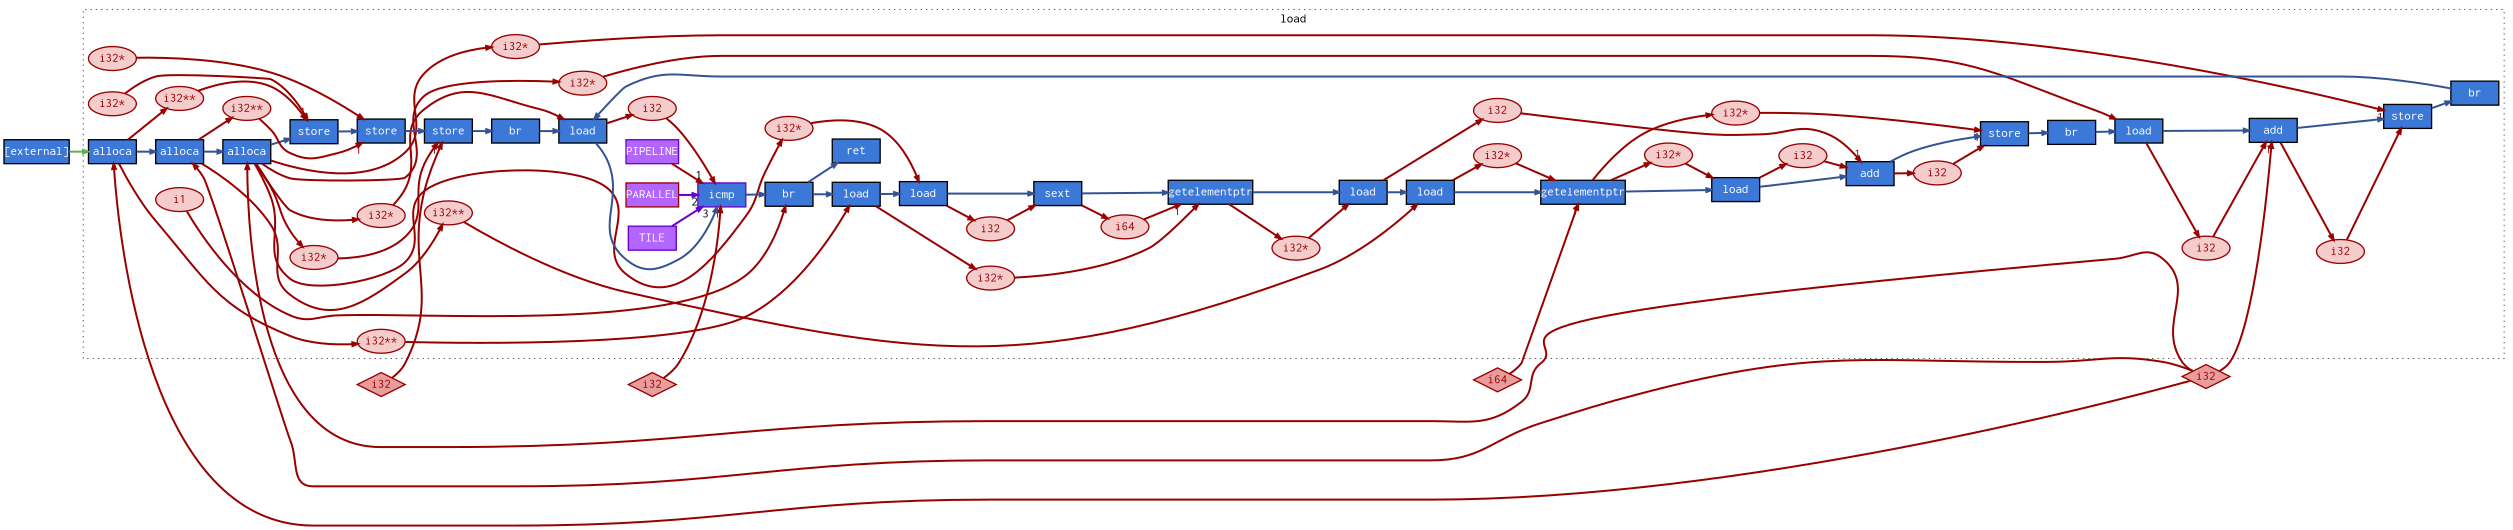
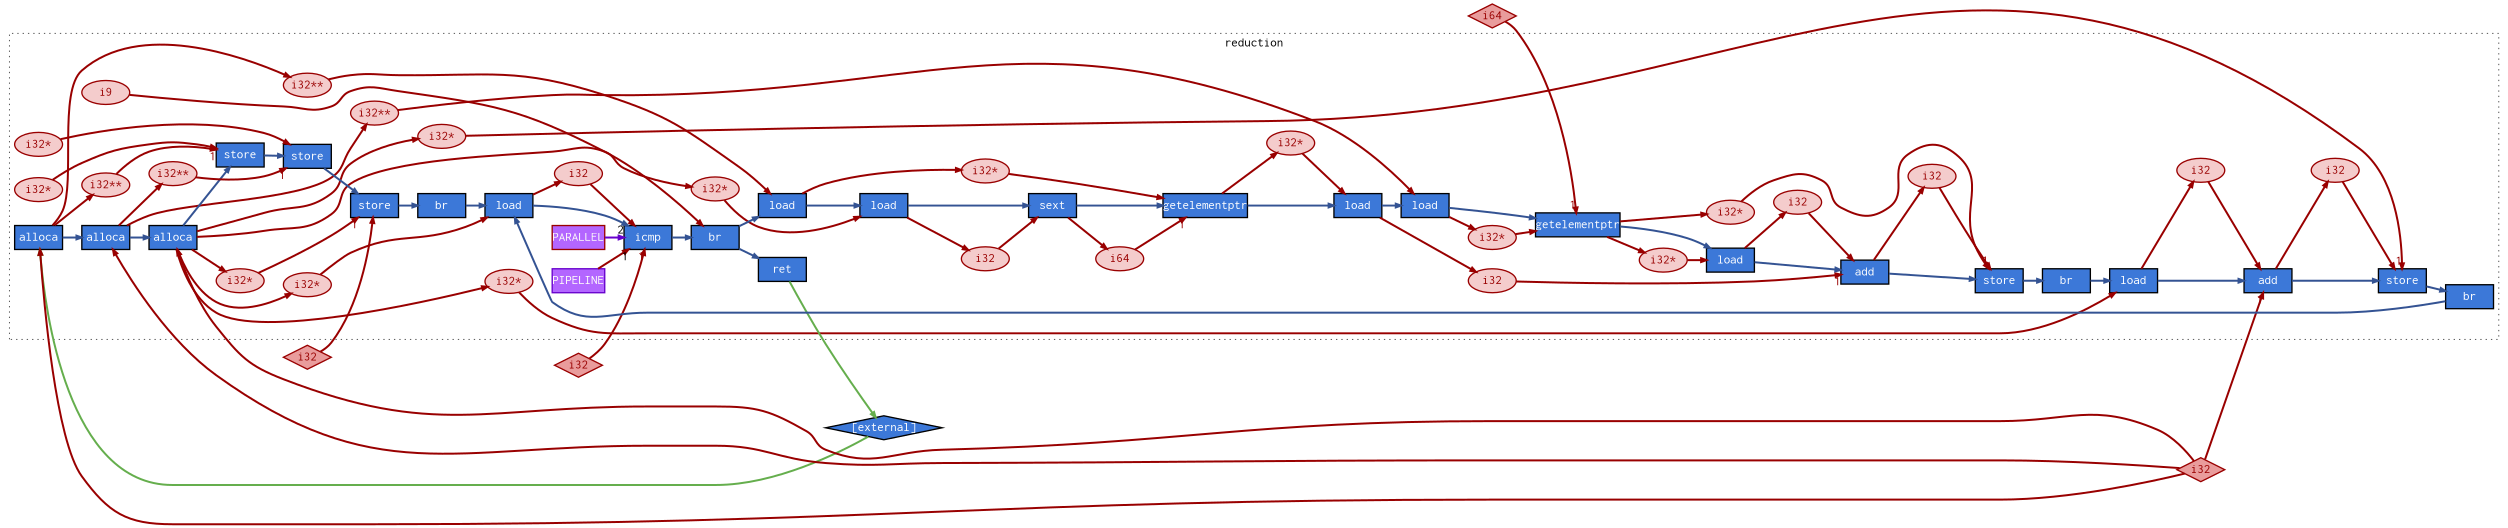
  digraph {
    fontname=Inconsolata
    fontsize=20
    nodesep=0.4
    rankdir=LR
    ranksep=0.4
    node [fillcolor="#3c78d8" fontcolor="#990000" fontname=Inconsolata fontsize=20 margin=0 penwidth=2 shape=box style=filled color="#990000"]
    edge [arrowsize=.8 color="#990000" fontname=Inconsolata fontsize=20 penwidth=3 weight=0]
-   n1 [fontcolor="#ffffff" label="[external]" width=1 color=""]
+   n1 [fontcolor="#ffffff" label="[external]" shape=diamond width=1 color=""]
    n2 [fillcolor="#e99c9c" label=i32 shape=diamond width=1]
    n3 [fillcolor="#e99c9c" label=i32 shape=diamond width=1]
    n4 [fillcolor="#e99c9c" label=i64 shape=diamond width=1]
    n5 [fillcolor="#e99c9c" label=i32 shape=diamond width=1]
    n6 [fontcolor="#ffffff" label=alloca width=1 color=""]
    n7 [fontcolor="#ffffff" label=alloca width=1 color=""]
    n8 [fillcolor="#f4cccc" label="i32**" shape=ellipse width=1]
    n9 [fillcolor="#f4cccc" label="i32**" shape=ellipse width=1]
    n10 [fontcolor="#ffffff" label=alloca width=1 color=""]
    n11 [fillcolor="#f4cccc" label="i32**" shape=ellipse width=1]
    n12 [fillcolor="#f4cccc" label="i32**" shape=ellipse width=1]
    n13 [fontcolor="#ffffff" label=store width=1 color=""]
    n14 [fillcolor="#f4cccc" label="i32*" shape=ellipse width=1]
    n15 [fillcolor="#f4cccc" label="i32*" shape=ellipse width=1]
    n16 [fillcolor="#f4cccc" label="i32*" shape=ellipse width=1]
    n17 [fillcolor="#f4cccc" label="i32*" shape=ellipse width=1]
    n18 [fillcolor="#f4cccc" label="i32*" shape=ellipse width=1]
    n19 [fontcolor="#ffffff" label=store width=1 color=""]
    n20 [fontcolor="#ffffff" label=store width=1 color=""]
    n21 [fontcolor="#ffffff" label=br width=1 color=""]
    n22 [fontcolor="#ffffff" label=load width=1 color=""]
-   n23 [fontcolor="#ffffff" label=icmp width=1 color="#6600cc"]
+   n23 [fontcolor="#ffffff" label=icmp width=1 color=""]
    n24 [fillcolor="#f4cccc" label=i32 shape=ellipse width=1]
    n25 [fontcolor="#ffffff" label=br width=1 color=""]
-   n26 [fillcolor="#f4cccc" label=i1 shape=ellipse width=1]
+   n26 [fillcolor="#f4cccc" label=i9 shape=ellipse width=1]
    n27 [fontcolor="#ffffff" label=load width=1 color=""]
    n28 [fontcolor="#ffffff" label=ret width=1 color=""]
    n29 [fontcolor="#ffffff" label=load width=1 color=""]
    n30 [fillcolor="#f4cccc" label="i32*" shape=ellipse width=1]
    n31 [fontcolor="#ffffff" label=sext width=1 color=""]
    n32 [fillcolor="#f4cccc" label=i32 shape=ellipse width=1]
    n33 [fontcolor="#ffffff" label=getelementptr width=1 color=""]
    n34 [fillcolor="#f4cccc" label=i64 shape=ellipse width=1]
    n35 [fontcolor="#ffffff" label=load width=1 color=""]
    n36 [fillcolor="#f4cccc" label="i32*" shape=ellipse width=1]
    n37 [fontcolor="#ffffff" label=load width=1 color=""]
    n38 [fillcolor="#f4cccc" label=i32 shape=ellipse width=1]
    n39 [fontcolor="#ffffff" label=getelementptr width=1 color=""]
    n40 [fillcolor="#f4cccc" label="i32*" shape=ellipse width=1]
    n41 [fontcolor="#ffffff" label=load width=1 color=""]
    n42 [fillcolor="#f4cccc" label="i32*" shape=ellipse width=1]
    n43 [fillcolor="#f4cccc" label="i32*" shape=ellipse width=1]
    n44 [fontcolor="#ffffff" label=add width=1 color=""]
    n45 [fillcolor="#f4cccc" label=i32 shape=ellipse width=1]
    n46 [fontcolor="#ffffff" label=store width=1 color=""]
    n47 [fillcolor="#f4cccc" label=i32 shape=ellipse width=1]
    n48 [fontcolor="#ffffff" label=br width=1 color=""]
    n49 [fontcolor="#ffffff" label=load width=1 color=""]
    n50 [fontcolor="#ffffff" label=add width=1 color=""]
    n51 [fillcolor="#f4cccc" label=i32 shape=ellipse width=1]
    n52 [fontcolor="#ffffff" label=store width=1 color=""]
    n53 [fillcolor="#f4cccc" label=i32 shape=ellipse width=1]
    n54 [fontcolor="#ffffff" label=br width=1 color=""]
    n55 [fillcolor="#f4cccc" label="i32*" shape=ellipse width=1]
    n56 [fillcolor="#f4cccc" label="i32*" shape=ellipse width=1]
    n57 [color="#6600cc" fillcolor="#b366ff" fontcolor="#fffff8" label=PIPELINE shape=polygon width=1]
    n58 [fillcolor="#b366ff" fontcolor="#fffff8" label=PARALLEL shape=polygon width=1]
-   n59 [color="#6600cc" fillcolor="#b366ff" fontcolor="#fffff8" label=TILE shape=polygon width=1]
    subgraph sub_1 {
      n1
      n2
      n3
      n4
      n5
    }
    subgraph cluster_2 {
-     label=load
+     label=reduction
      style=dotted
      n6
      n7
      n8
      n9
      n10
      n11
      n12
      n13
      n14
      n15
      n16
      n17
      n18
      n19
      n20
      n21
      n22
      n23
      n24
      n25
      n26
      n27
      n28
      n29
      n30
      n31
      n32
      n33
      n34
      n35
      n36
      n37
      n38
      n39
      n40
      n41
      n42
      n43
      n44
      n45
      n46
      n47
      n48
      n49
      n50
      n51
      n52
      n53
      n54
      n55
      n56
      n57
      n58
-     n59
    }
    n1 -> n6 [color="#65ae4d" weight=1]
    n2 -> n20
    n3 -> n23 [headlabel=1 labelfontcolor="#990000"]
    n4 -> n39 [headlabel=1 labelfontcolor="#990000"]
    n5 -> n6
    n5 -> n7
    n5 -> n10
    n5 -> n50 [headlabel=1 labelfontcolor="#990000"]
    n6 -> n7 [color="#345393" weight=10]
    n6 -> n8
    n6 -> n9
    n7 -> n10 [color="#345393" weight=10]
    n7 -> n11
    n7 -> n12
    n8 -> n13 [headlabel=1 labelfontcolor="#990000"]
    n9 -> n27
    n10 -> n13 [color="#345393" weight=10]
    n10 -> n14
    n10 -> n15
    n10 -> n16
    n10 -> n17
    n10 -> n18
    n11 -> n19 [headlabel=1 labelfontcolor="#990000"]
    n12 -> n37
    n13 -> n19 [color="#345393" weight=10]
    n14 -> n20 [headlabel=1 labelfontcolor="#990000"]
    n15 -> n22
    n16 -> n29
    n17 -> n49
    n18 -> n52 [headlabel=1 labelfontcolor="#990000"]
    n19 -> n20 [color="#345393" weight=10]
    n20 -> n21 [color="#345393" weight=10]
    n21 -> n22 [color="#345393" weight=10]
    n22 -> n23 [color="#345393" weight=10]
    n22 -> n24
    n23 -> n25 [color="#345393" weight=10]
    n24 -> n23
    n25 -> n27 [color="#345393" weight=10]
    n25 -> n28 [color="#345393" weight=10]
    n26 -> n25
    n27 -> n29 [color="#345393" weight=10]
    n27 -> n30
+   n28 -> n1 [color="#65ae4d" weight=1]
    n29 -> n31 [color="#345393" weight=10]
    n29 -> n32
    n30 -> n33
    n31 -> n33 [color="#345393" weight=10]
    n31 -> n34
    n32 -> n31
    n33 -> n35 [color="#345393" weight=10]
    n33 -> n36
    n34 -> n33 [headlabel=1 labelfontcolor="#990000"]
    n35 -> n37 [color="#345393" weight=10]
    n35 -> n38
    n36 -> n35
    n37 -> n39 [color="#345393" weight=10]
    n37 -> n40
    n38 -> n44 [headlabel=1 labelfontcolor="#990000"]
    n39 -> n41 [color="#345393" weight=10]
    n39 -> n42
    n39 -> n43
    n40 -> n39
    n41 -> n44 [color="#345393" weight=10]
    n41 -> n45
    n42 -> n41
    n43 -> n46 [headlabel=1 labelfontcolor="#990000"]
    n44 -> n46 [color="#345393" weight=10]
    n44 -> n47
    n45 -> n44
    n46 -> n48 [color="#345393" weight=10]
    n47 -> n46
    n48 -> n49 [color="#345393" weight=10]
    n49 -> n50 [color="#345393" weight=10]
    n49 -> n51
    n50 -> n52 [color="#345393" weight=10]
    n50 -> n53
    n51 -> n50
    n52 -> n54 [color="#345393" weight=10]
    n53 -> n52
    n54 -> n22 [color="#345393" weight=10]
    n55 -> n19
    n56 -> n13
    n57 -> n23 [headlabel=1 weight=10]
    n58 -> n23 [color="#6600cc" headlabel=2 weight=10]
-   n59 -> n23 [color="#6600cc" headlabel=3 weight=10]
  }
